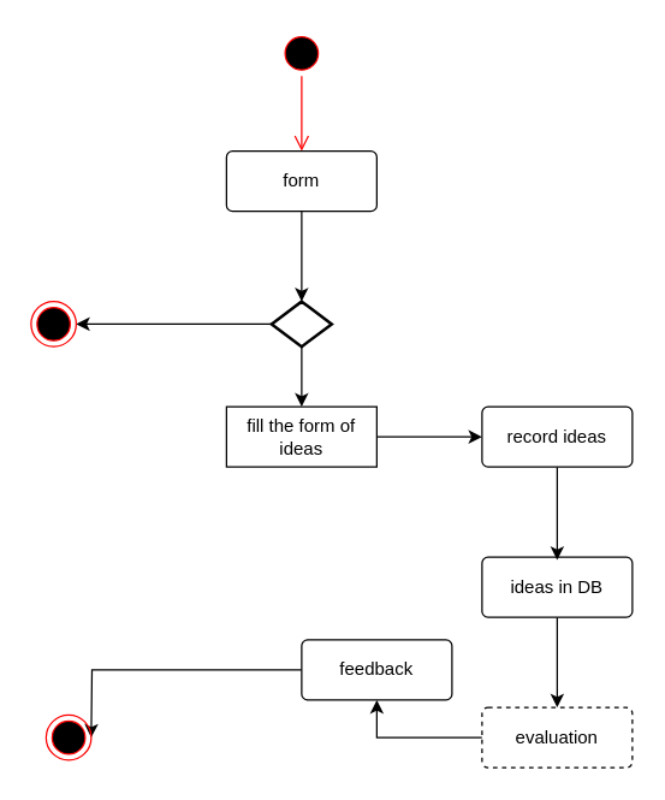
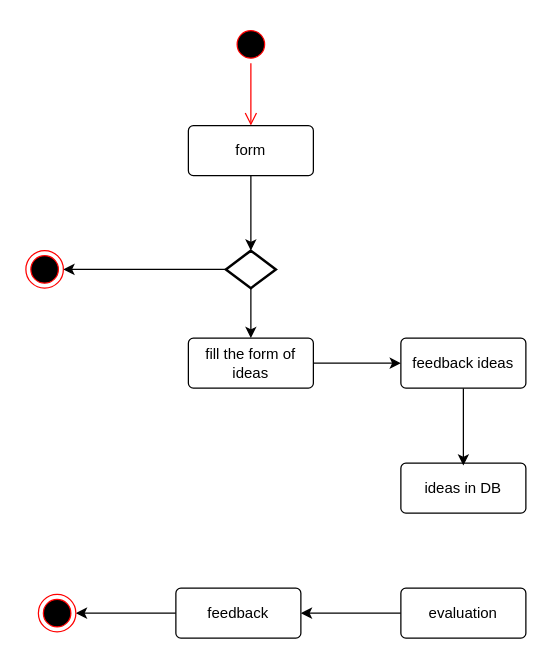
  <mxCell id="0" />
  <mxCell id="1" parent="0" />
  <mxCell id="2" value="" style="ellipse;html=1;shape=startState;fillColor=#000000;strokeColor=#ff0000;" vertex="1" parent="1"><mxGeometry x="185" width="30" height="30" as="geometry" y="20" /></mxCell>
  <mxCell id="3" value="" style="edgeStyle=orthogonalEdgeStyle;html=1;verticalAlign=bottom;endArrow=open;endSize=8;strokeColor=#ff0000;" edge="1" source="2" parent="1"><mxGeometry relative="1" as="geometry"><mxPoint x="200" y="100" as="targetPoint" /></mxGeometry></mxCell>
  <mxCell id="4" style="edgeStyle=orthogonalEdgeStyle;rounded=0;orthogonalLoop=1;jettySize=auto;html=1;entryX=0.5;entryY=0;entryDx=0;entryDy=0;entryPerimeter=0;" edge="1" parent="1" source="5" target="16"><mxGeometry relative="1" as="geometry" /></mxCell>
  <mxCell id="5" value="form" style="rounded=1;arcSize=10;whiteSpace=wrap;html=1;align=center;" vertex="1" parent="1"><mxGeometry x="150" y="100" width="100" height="40" as="geometry" /></mxCell>
  <mxCell id="6" value="" style="edgeStyle=orthogonalEdgeStyle;rounded=0;orthogonalLoop=1;jettySize=auto;html=1;" edge="1" parent="1" source="7" target="19"><mxGeometry relative="1" as="geometry" /></mxCell>
- <mxCell id="7" value="evaluation" style="rounded=1;arcSize=10;whiteSpace=wrap;html=1;align=center;dashed=1;" vertex="1" parent="1"><mxGeometry x="320" y="470" width="100" height="40" as="geometry" /></mxCell>
- <mxCell id="8" style="edgeStyle=orthogonalEdgeStyle;rounded=0;orthogonalLoop=1;jettySize=auto;html=1;entryX=0.5;entryY=0;entryDx=0;entryDy=0;" edge="1" parent="1" source="9" target="7"><mxGeometry relative="1" as="geometry" /></mxCell>
+ <mxCell id="7" value="evaluation" style="rounded=1;arcSize=10;whiteSpace=wrap;html=1;align=center;" vertex="1" parent="1"><mxGeometry x="320" y="470" width="100" height="40" as="geometry" /></mxCell>
  <mxCell id="9" value="ideas in DB" style="rounded=1;arcSize=10;whiteSpace=wrap;html=1;align=center;" vertex="1" parent="1"><mxGeometry x="320" y="370" width="100" height="40" as="geometry" /></mxCell>
  <mxCell id="10" value="" style="edgeStyle=orthogonalEdgeStyle;rounded=0;orthogonalLoop=1;jettySize=auto;html=1;entryX=0.5;entryY=0.2;entryDx=0;entryDy=0;entryPerimeter=0;" edge="1" parent="1" source="11"><mxGeometry relative="1" as="geometry"><mxPoint x="370" y="372" as="targetPoint" /></mxGeometry></mxCell>
- <mxCell id="11" value="record ideas" style="rounded=1;arcSize=10;whiteSpace=wrap;html=1;align=center;" vertex="1" parent="1"><mxGeometry x="320" y="270" width="100" height="40" as="geometry" /></mxCell>
+ <mxCell id="11" value="feedback ideas" style="rounded=1;arcSize=10;whiteSpace=wrap;html=1;align=center;" vertex="1" parent="1"><mxGeometry x="320" y="270" width="100" height="40" as="geometry" /></mxCell>
  <mxCell id="12" style="edgeStyle=orthogonalEdgeStyle;rounded=0;orthogonalLoop=1;jettySize=auto;html=1;" edge="1" parent="1" source="13"><mxGeometry relative="1" as="geometry"><mxPoint x="320" y="290" as="targetPoint" /></mxGeometry></mxCell>
- <mxCell id="13" value="fill the form of ideas" style="arcSize=10;whiteSpace=wrap;html=1;align=center;rounded=0;" vertex="1" parent="1"><mxGeometry x="150" y="270" width="100" height="40" as="geometry" /></mxCell>
+ <mxCell id="13" value="fill the form of ideas" style="rounded=1;arcSize=10;whiteSpace=wrap;html=1;align=center;" vertex="1" parent="1"><mxGeometry x="150" y="270" width="100" height="40" as="geometry" /></mxCell>
  <mxCell id="14" style="edgeStyle=orthogonalEdgeStyle;rounded=0;orthogonalLoop=1;jettySize=auto;html=1;" edge="1" parent="1" source="16" target="17"><mxGeometry relative="1" as="geometry" /></mxCell>
  <mxCell id="15" style="edgeStyle=orthogonalEdgeStyle;rounded=0;orthogonalLoop=1;jettySize=auto;html=1;entryX=0.5;entryY=0;entryDx=0;entryDy=0;" edge="1" parent="1" source="16" target="13"><mxGeometry relative="1" as="geometry" /></mxCell>
  <mxCell id="16" value="" style="strokeWidth=2;html=1;shape=mxgraph.flowchart.decision;whiteSpace=wrap;" vertex="1" parent="1"><mxGeometry x="180" y="200" width="40" height="30" as="geometry" /></mxCell>
  <mxCell id="17" value="" style="ellipse;html=1;shape=endState;fillColor=#000000;strokeColor=#ff0000;" vertex="1" parent="1"><mxGeometry x="20" y="200" width="30" height="30" as="geometry" /></mxCell>
  <mxCell id="18" style="edgeStyle=orthogonalEdgeStyle;rounded=0;orthogonalLoop=1;jettySize=auto;html=1;" edge="1" parent="1" source="19"><mxGeometry relative="1" as="geometry"><mxPoint x="60" y="490" as="targetPoint" /></mxGeometry></mxCell>
- <mxCell id="19" value="feedback" style="rounded=1;arcSize=10;whiteSpace=wrap;html=1;align=center;" vertex="1" parent="1"><mxGeometry x="200" y="425" width="100" height="40" as="geometry" /></mxCell>
+ <mxCell id="19" value="feedback" style="rounded=1;arcSize=10;whiteSpace=wrap;html=1;align=center;" vertex="1" parent="1"><mxGeometry x="140" y="470" width="100" height="40" as="geometry" /></mxCell>
  <mxCell id="20" value="" style="ellipse;html=1;shape=endState;fillColor=#000000;strokeColor=#ff0000;" vertex="1" parent="1"><mxGeometry x="30" y="475" width="30" height="30" as="geometry" /></mxCell>
